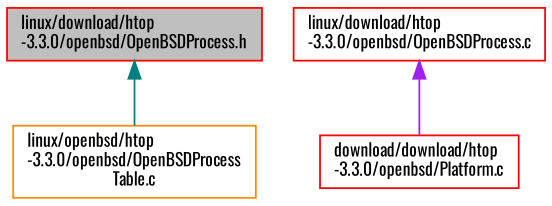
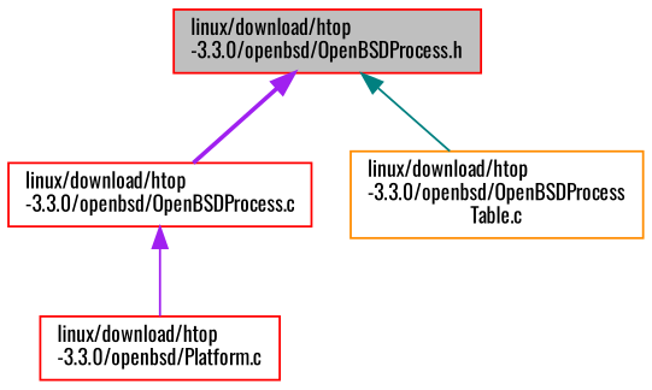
  digraph {
    fontname=Oswald
    node [color=red fillcolor=white fontname=Oswald fontsize=10 shape=record style=filled]
    edge [color=purple dir=back fontname=Oswald fontsize=10 labelfontname=Helvetica labelfontsize=10 style=solid]
    n1 [fillcolor=grey75 fontcolor=black height=0.2 label="linux/download/htop\l-3.3.0/openbsd/OpenBSDProcess.h" width=0.4]
    n2 [height=0.2 label="linux/download/htop\l-3.3.0/openbsd/OpenBSDProcess.c" width=0.4]
-   n3 [color=darkorange height=0.2 label="linux/openbsd/htop\l-3.3.0/openbsd/OpenBSDProcess\lTable.c" width=0.4]
-   n4 [height=0.2 label="download/download/htop\l-3.3.0/openbsd/Platform.c" width=0.4]
+   n3 [color=darkorange height=0.2 label="linux/download/htop\l-3.3.0/openbsd/OpenBSDProcess\lTable.c" width=0.4]
+   n4 [height=0.2 label="linux/download/htop\l-3.3.0/openbsd/Platform.c" width=0.4]
+   n1 -> n2 [style=bold]
    n1 -> n3 [color=teal]
    n2 -> n4
  }
